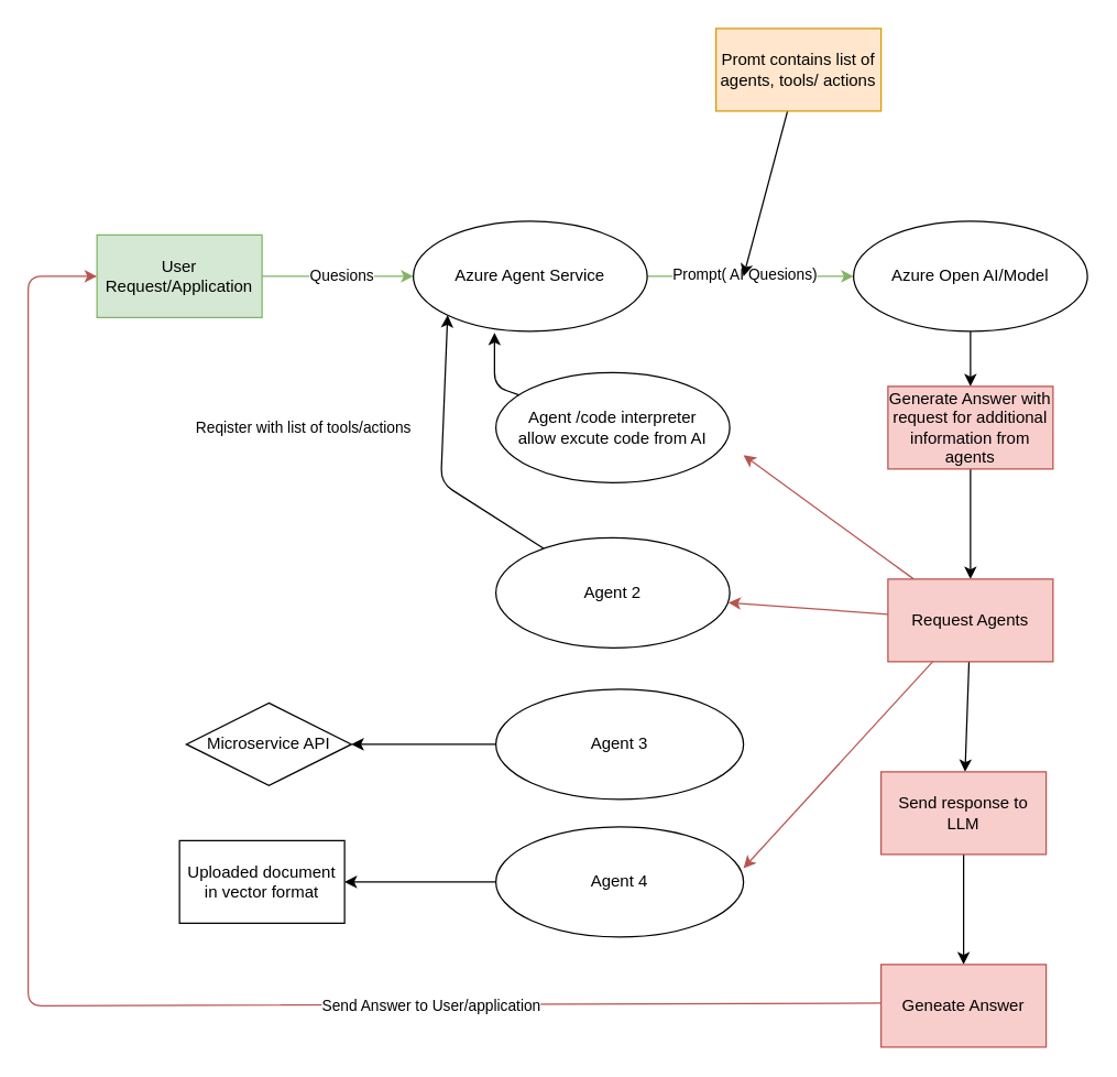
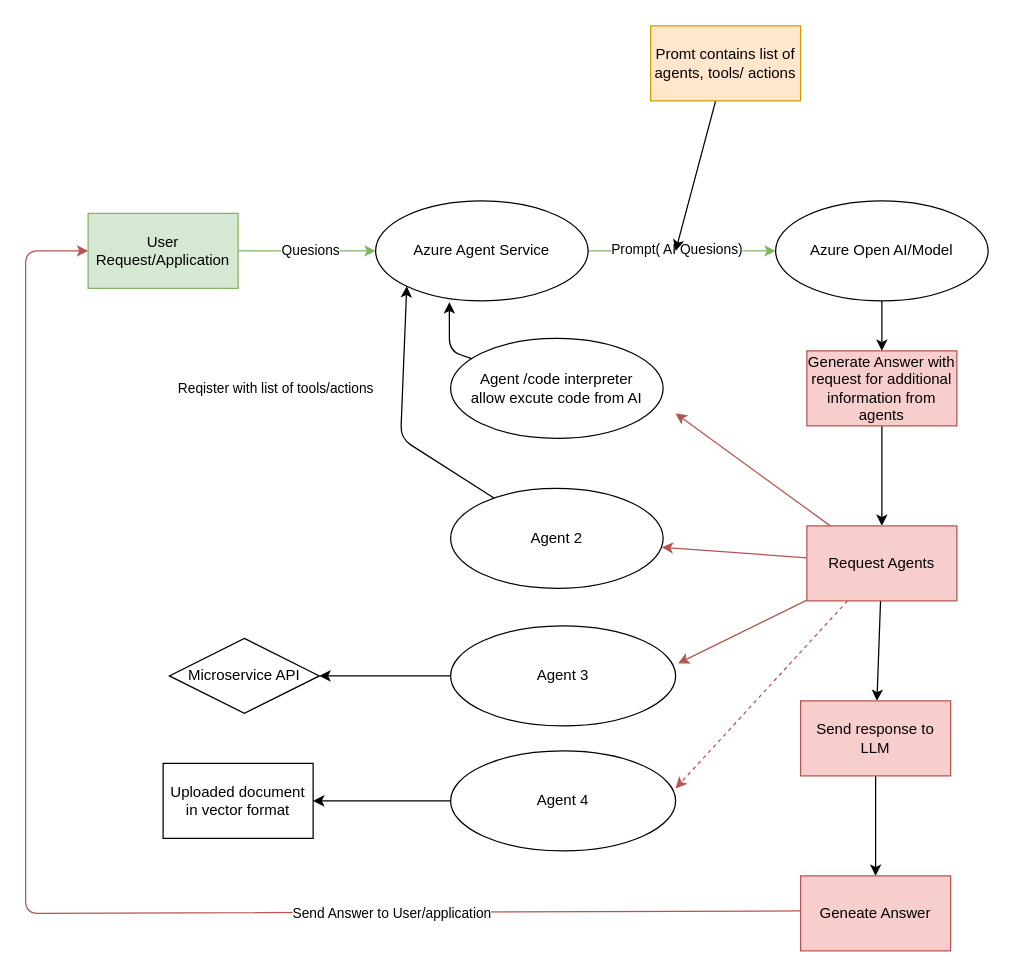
  <mxCell id="0" />
  <mxCell id="1" parent="0" />
  <mxCell id="2" value="" style="edgeStyle=none;html=1;fillColor=#d5e8d4;strokeColor=#82b366;" edge="1" parent="1" source="4" target="7"><mxGeometry relative="1" as="geometry" /></mxCell>
  <mxCell id="3" value="Quesions" style="edgeLabel;html=1;align=center;verticalAlign=middle;resizable=0;points=[];" vertex="1" connectable="0" parent="2"><mxGeometry x="0.04" y="1" relative="1" as="geometry"><mxPoint as="offset" /></mxGeometry></mxCell>
  <mxCell id="4" value="User Request/Application" style="rounded=0;whiteSpace=wrap;html=1;fillColor=#d5e8d4;strokeColor=#82b366;" vertex="1" parent="1"><mxGeometry x="70" y="170" width="120" height="60" as="geometry" /></mxCell>
  <mxCell id="5" value="" style="edgeStyle=none;html=1;fillColor=#d5e8d4;strokeColor=#82b366;" edge="1" parent="1" source="7" target="9"><mxGeometry relative="1" as="geometry" /></mxCell>
  <mxCell id="6" value="Prompt( AI Quesions)" style="edgeLabel;html=1;align=center;verticalAlign=middle;resizable=0;points=[];" vertex="1" connectable="0" parent="5"><mxGeometry x="-0.062" y="2" relative="1" as="geometry"><mxPoint as="offset" /></mxGeometry></mxCell>
  <mxCell id="7" value="Azure Agent Service" style="ellipse;whiteSpace=wrap;html=1;rounded=0;" vertex="1" parent="1"><mxGeometry x="300" y="160" width="170" height="80" as="geometry" /></mxCell>
  <mxCell id="8" value="" style="edgeStyle=none;html=1;" edge="1" parent="1" source="9" target="18"><mxGeometry relative="1" as="geometry" /></mxCell>
  <mxCell id="9" value="Azure Open AI/Model" style="ellipse;whiteSpace=wrap;html=1;rounded=0;" vertex="1" parent="1"><mxGeometry x="620" y="160" width="170" height="80" as="geometry" /></mxCell>
  <mxCell id="10" value="Agent /code interpreter&lt;br&gt;allow excute code from AI" style="ellipse;whiteSpace=wrap;html=1;rounded=0;" vertex="1" parent="1"><mxGeometry x="360" y="270" width="170" height="80" as="geometry" /></mxCell>
  <mxCell id="11" style="edgeStyle=none;html=1;entryX=0;entryY=1;entryDx=0;entryDy=0;" edge="1" parent="1" source="12" target="7"><mxGeometry relative="1" as="geometry"><Array as="points"><mxPoint x="320" y="350" /></Array></mxGeometry></mxCell>
  <mxCell id="12" value="Agent 2" style="ellipse;whiteSpace=wrap;html=1;rounded=0;" vertex="1" parent="1"><mxGeometry x="360" y="390" width="170" height="80" as="geometry" /></mxCell>
  <mxCell id="13" style="edgeStyle=none;html=1;" edge="1" parent="1" source="14"><mxGeometry relative="1" as="geometry"><mxPoint x="540" y="200" as="targetPoint" /></mxGeometry></mxCell>
  <mxCell id="14" value="Promt contains list of agents, tools/ actions" style="rounded=0;whiteSpace=wrap;html=1;fillColor=#ffe6cc;strokeColor=#d79b00;" vertex="1" parent="1"><mxGeometry x="520" y="20" width="120" height="60" as="geometry" /></mxCell>
  <mxCell id="15" style="edgeStyle=none;html=1;entryX=0.347;entryY=1.013;entryDx=0;entryDy=0;entryPerimeter=0;" edge="1" parent="1" source="10" target="7"><mxGeometry relative="1" as="geometry"><Array as="points"><mxPoint x="359" y="280" /></Array></mxGeometry></mxCell>
  <mxCell id="16" value="Reqister with list of tools/actions" style="edgeLabel;html=1;align=center;verticalAlign=middle;resizable=0;points=[];" vertex="1" connectable="0" parent="15"><mxGeometry x="0.033" y="3" relative="1" as="geometry"><mxPoint x="-136" y="41" as="offset" /></mxGeometry></mxCell>
  <mxCell id="17" value="" style="edgeStyle=none;html=1;" edge="1" parent="1" source="18" target="21"><mxGeometry relative="1" as="geometry" /></mxCell>
  <mxCell id="18" value="Generate Answer with request for additional information from agents" style="whiteSpace=wrap;html=1;rounded=0;fillColor=#f8cecc;strokeColor=#b85450;" vertex="1" parent="1"><mxGeometry x="645" y="280" width="120" height="60" as="geometry" /></mxCell>
  <mxCell id="19" style="edgeStyle=none;html=1;fillColor=#f8cecc;strokeColor=#b85450;" edge="1" parent="1" source="21"><mxGeometry relative="1" as="geometry"><mxPoint x="540" y="330" as="targetPoint" /></mxGeometry></mxCell>
  <mxCell id="20" value="" style="edgeStyle=none;html=1;" edge="1" parent="1" source="21" target="32"><mxGeometry relative="1" as="geometry" /></mxCell>
  <mxCell id="21" value="Request Agents" style="whiteSpace=wrap;html=1;rounded=0;fillColor=#f8cecc;strokeColor=#b85450;" vertex="1" parent="1"><mxGeometry x="645" y="420" width="120" height="60" as="geometry" /></mxCell>
  <mxCell id="22" value="" style="edgeStyle=none;html=1;" edge="1" parent="1" source="23" target="24"><mxGeometry relative="1" as="geometry" /></mxCell>
  <mxCell id="23" value="Agent 3" style="ellipse;whiteSpace=wrap;html=1;" vertex="1" parent="1"><mxGeometry x="360" y="500" width="180" height="80" as="geometry" /></mxCell>
  <mxCell id="24" value="Microservice API" style="rhombus;whiteSpace=wrap;html=1;" vertex="1" parent="1"><mxGeometry x="135" y="510" width="120" height="60" as="geometry" /></mxCell>
  <mxCell id="25" style="edgeStyle=none;html=1;entryX=0.994;entryY=0.588;entryDx=0;entryDy=0;entryPerimeter=0;fillColor=#f8cecc;strokeColor=#b85450;" edge="1" parent="1" source="21" target="12"><mxGeometry relative="1" as="geometry" /></mxCell>
+ <mxCell id="26" style="edgeStyle=none;html=1;entryX=1.011;entryY=0.375;entryDx=0;entryDy=0;entryPerimeter=0;fillColor=#f8cecc;strokeColor=#b85450;" edge="1" parent="1" source="21" target="23"><mxGeometry relative="1" as="geometry" /></mxCell>
  <mxCell id="27" value="" style="edgeStyle=none;html=1;" edge="1" parent="1" source="28" target="29"><mxGeometry relative="1" as="geometry" /></mxCell>
  <mxCell id="28" value="Agent 4" style="ellipse;whiteSpace=wrap;html=1;" vertex="1" parent="1"><mxGeometry x="360" y="600" width="180" height="80" as="geometry" /></mxCell>
  <mxCell id="29" value="Uploaded document in vector format" style="whiteSpace=wrap;html=1;" vertex="1" parent="1"><mxGeometry x="130" y="610" width="120" height="60" as="geometry" /></mxCell>
- <mxCell id="30" style="edgeStyle=none;html=1;entryX=1;entryY=0.375;entryDx=0;entryDy=0;entryPerimeter=0;fillColor=#f8cecc;strokeColor=#b85450;" edge="1" parent="1" source="21" target="28"><mxGeometry relative="1" as="geometry" /></mxCell>
+ <mxCell id="30" style="edgeStyle=none;html=1;entryX=1;entryY=0.375;entryDx=0;entryDy=0;entryPerimeter=0;fillColor=#f8cecc;strokeColor=#b85450;dashed=1;" edge="1" parent="1" source="21" target="28"><mxGeometry relative="1" as="geometry" /></mxCell>
  <mxCell id="31" value="" style="edgeStyle=none;html=1;" edge="1" parent="1" source="32" target="33"><mxGeometry relative="1" as="geometry" /></mxCell>
  <mxCell id="32" value="Send response to LLM" style="whiteSpace=wrap;html=1;fillColor=#f8cecc;strokeColor=#b85450;rounded=0;" vertex="1" parent="1"><mxGeometry x="640" y="560" width="120" height="60" as="geometry" /></mxCell>
  <mxCell id="33" value="Geneate Answer" style="whiteSpace=wrap;html=1;fillColor=#f8cecc;strokeColor=#b85450;rounded=0;" vertex="1" parent="1"><mxGeometry x="640" y="700" width="120" height="60" as="geometry" /></mxCell>
  <mxCell id="34" style="edgeStyle=none;html=1;entryX=0;entryY=0.5;entryDx=0;entryDy=0;fillColor=#f8cecc;strokeColor=#b85450;" edge="1" parent="1" target="4"><mxGeometry relative="1" as="geometry"><mxPoint x="640.003" y="728.02" as="sourcePoint" /><mxPoint x="92.16" y="260" as="targetPoint" /><Array as="points"><mxPoint x="20" y="730" /><mxPoint x="20" y="200" /></Array></mxGeometry></mxCell>
  <mxCell id="35" value="Send Answer to User/application" style="edgeLabel;html=1;align=center;verticalAlign=middle;resizable=0;points=[];" vertex="1" connectable="0" parent="34"><mxGeometry x="-0.453" relative="1" as="geometry"><mxPoint as="offset" /></mxGeometry></mxCell>
